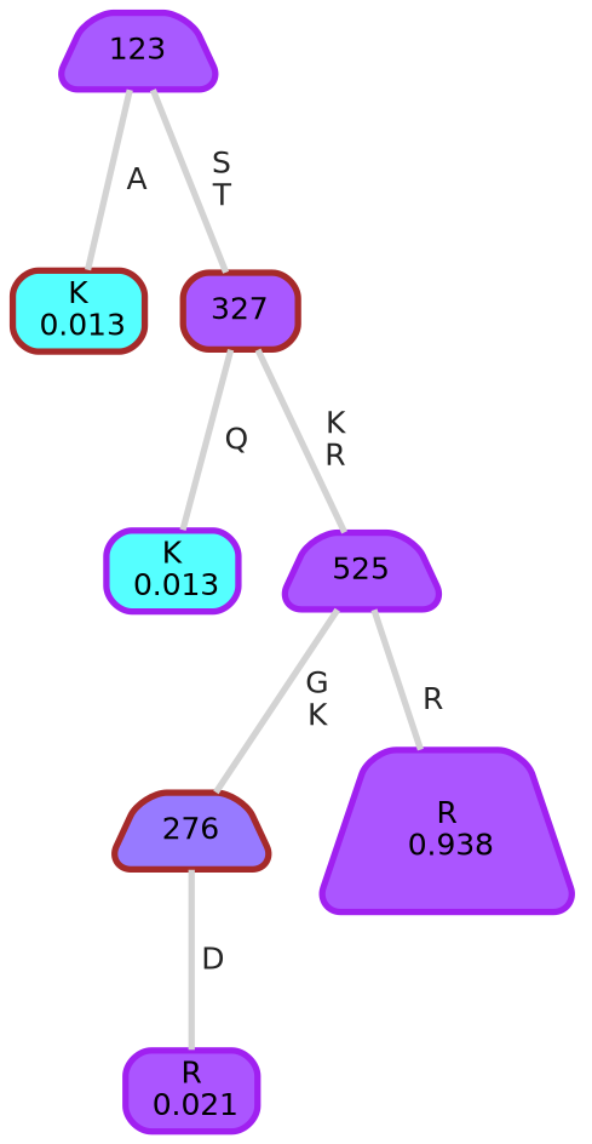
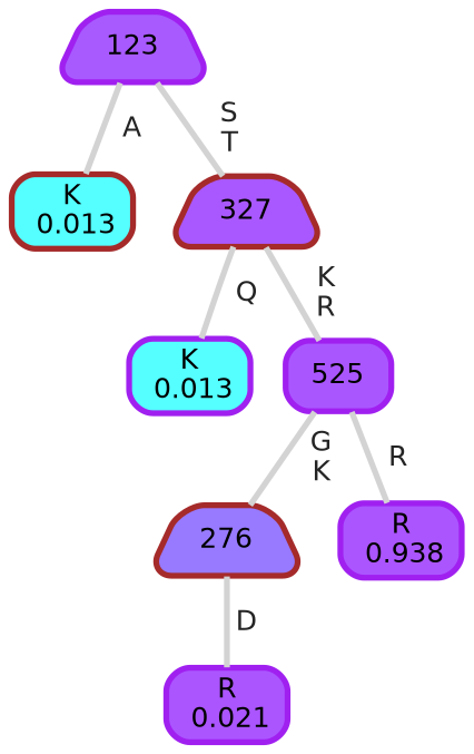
  graph {
    ranksep="0 equally"
    splines=straight
    node [color=purple fillcolor="#55ffff" fontcolor=black fontname=helvetica penwidth=3 shape=box style="filled, rounded"]
    edge [color=lightgray fontcolor=grey14 fontname=helvetica fontweight=bold penwidth=3]
    n1 [color=brown label="K\n 0.013"]
    n2 [fillcolor="#a85aff" label=123 shape=trapezium]
-   n3 [color=brown fillcolor="#a958ff" label=327]
+   n3 [color=brown fillcolor="#a958ff" label=327 shape=trapezium]
    n4 [label="K\n 0.013"]
-   n5 [fillcolor="#aa56ff" label=525 shape=trapezium]
+   n5 [fillcolor="#aa56ff" label=525]
    n6 [color=brown fillcolor="#977aff" label=276 shape=trapezium]
-   n7 [fillcolor="#ab55ff" label="R\n 0.938" shape=trapezium]
+   n7 [fillcolor="#ab55ff" label="R\n 0.938"]
    n8 [fillcolor="#ab55ff" label="R\n 0.021"]
    subgraph sub_1 {
      rank=same
    }
    n2 -- n1 [label=" A"]
    n2 -- n3 [label=" S\n T"]
    n3 -- n4 [label=" Q"]
    n3 -- n5 [label=" K\n R"]
    n5 -- n6 [label=" G\n K"]
    n5 -- n7 [label=" R"]
    n6 -- n8 [label=" D"]
  }
